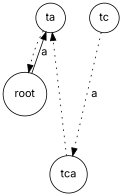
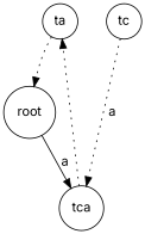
  digraph {
    fontname=Inter
    node [fontname=Inter shape=circle]
    edge [fontname=Inter style=dotted]
    ta
    tc
    n3 [label=root]
    tca
    subgraph sub_1 {
      rank=same
      ta
      tc
    }
    ta -> n3
    tc -> tca [label=a]
-   n3 -> ta [label=a style=""]
+   n3 -> tca [label=a style=""]
    tca -> ta
  }
